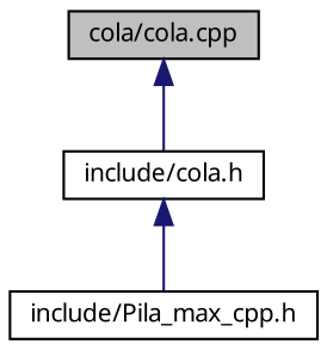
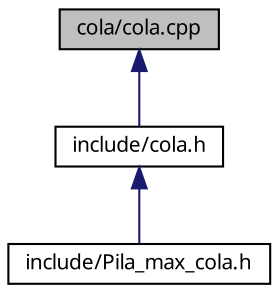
  digraph {
    fontname="Noto Sans"
    node [color=black fillcolor=white fontname="Noto Sans" fontsize=10 shape=record style=filled]
    edge [color=midnightblue dir=back fontname="Noto Sans" fontsize=10 labelfontname=Helvetica labelfontsize=10 style=solid]
    n1 [fillcolor=grey75 fontcolor=black height=0.2 label="cola/cola.cpp" width=0.4]
    n2 [height=0.2 label="include/cola.h" width=0.4]
-   n3 [height=0.2 label="include/Pila_max_cpp.h" width=0.4]
+   n3 [height=0.2 label="include/Pila_max_cola.h" width=0.4]
    n1 -> n2
    n2 -> n3
  }
